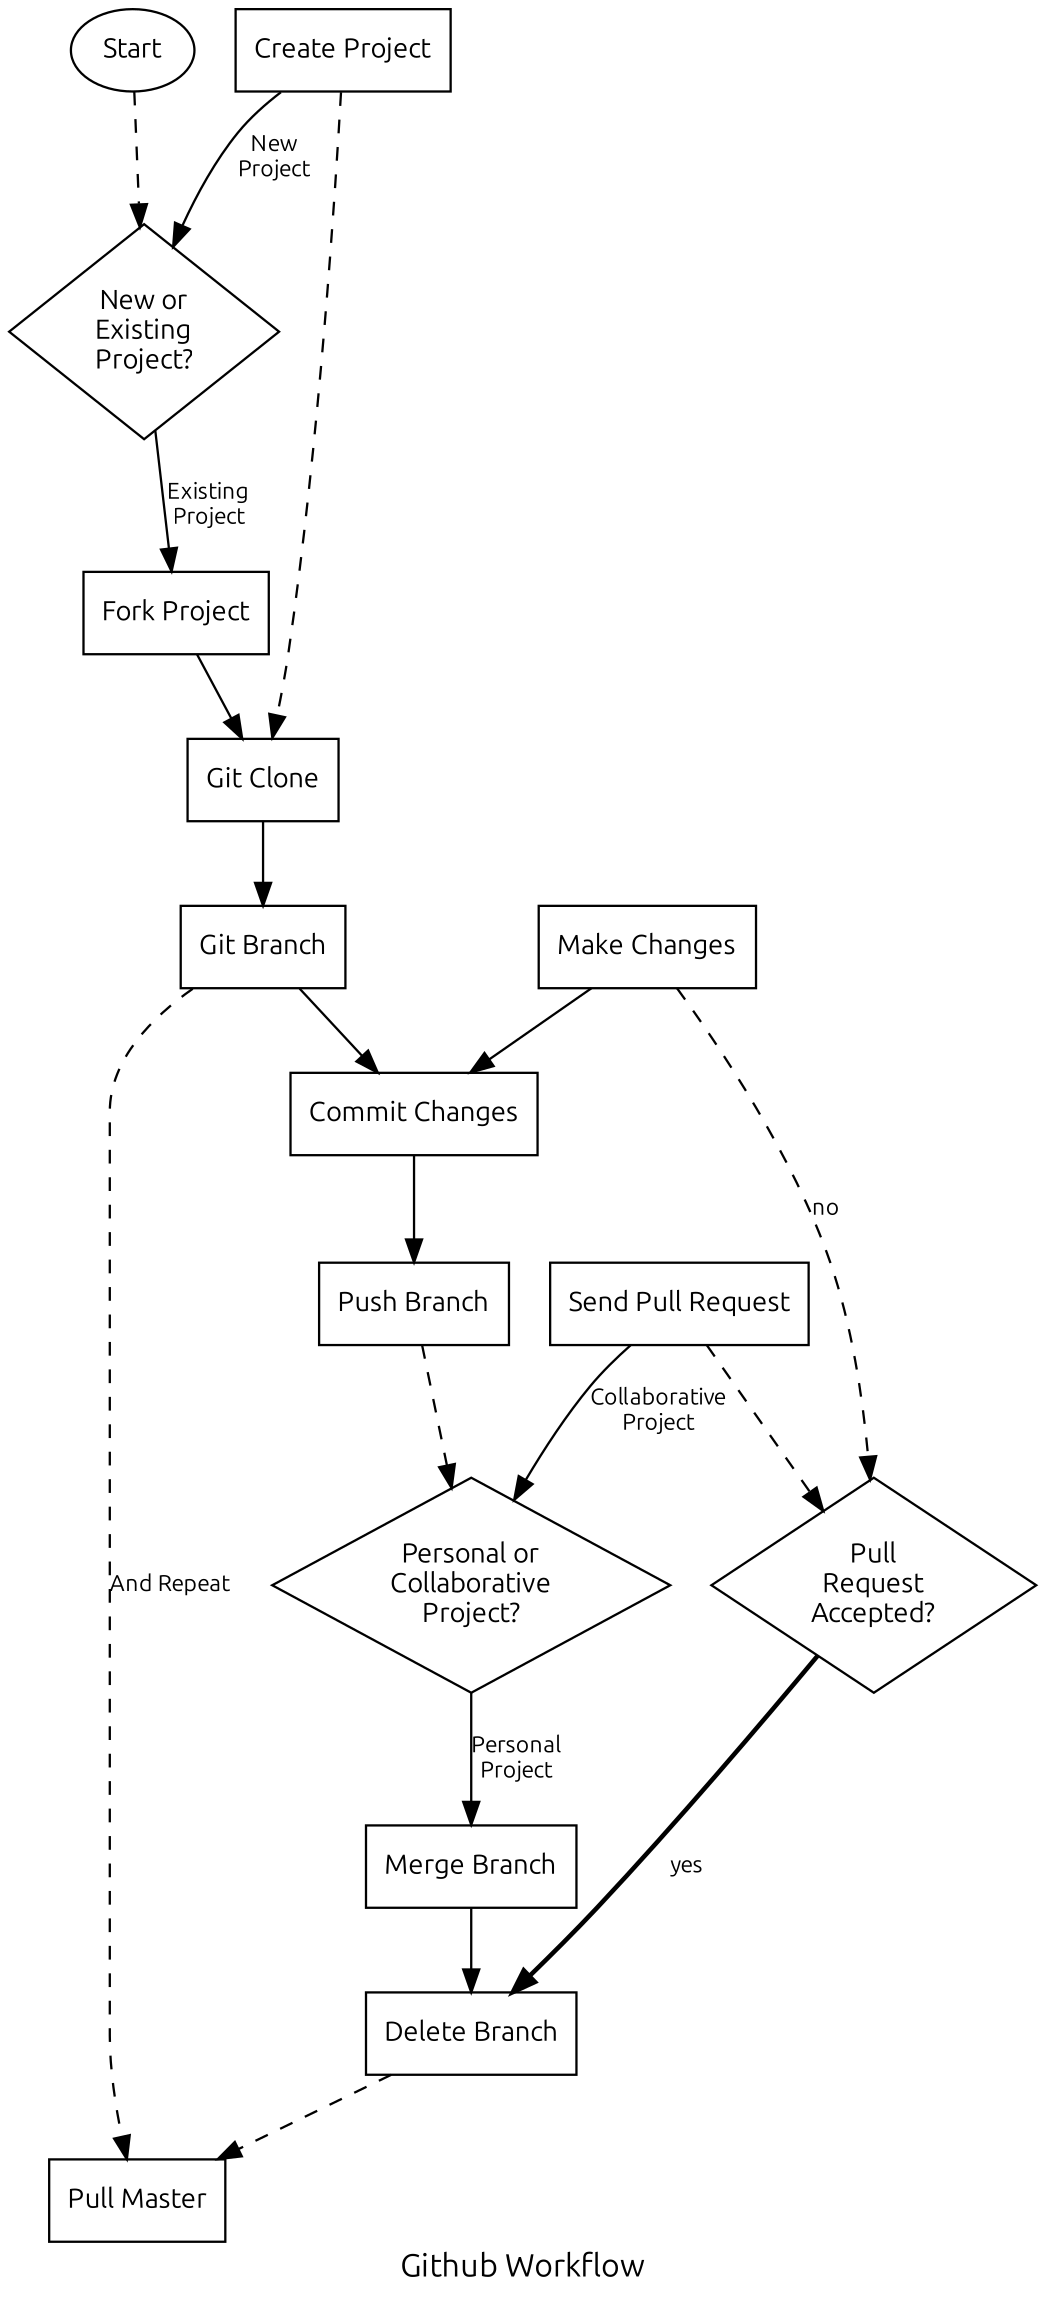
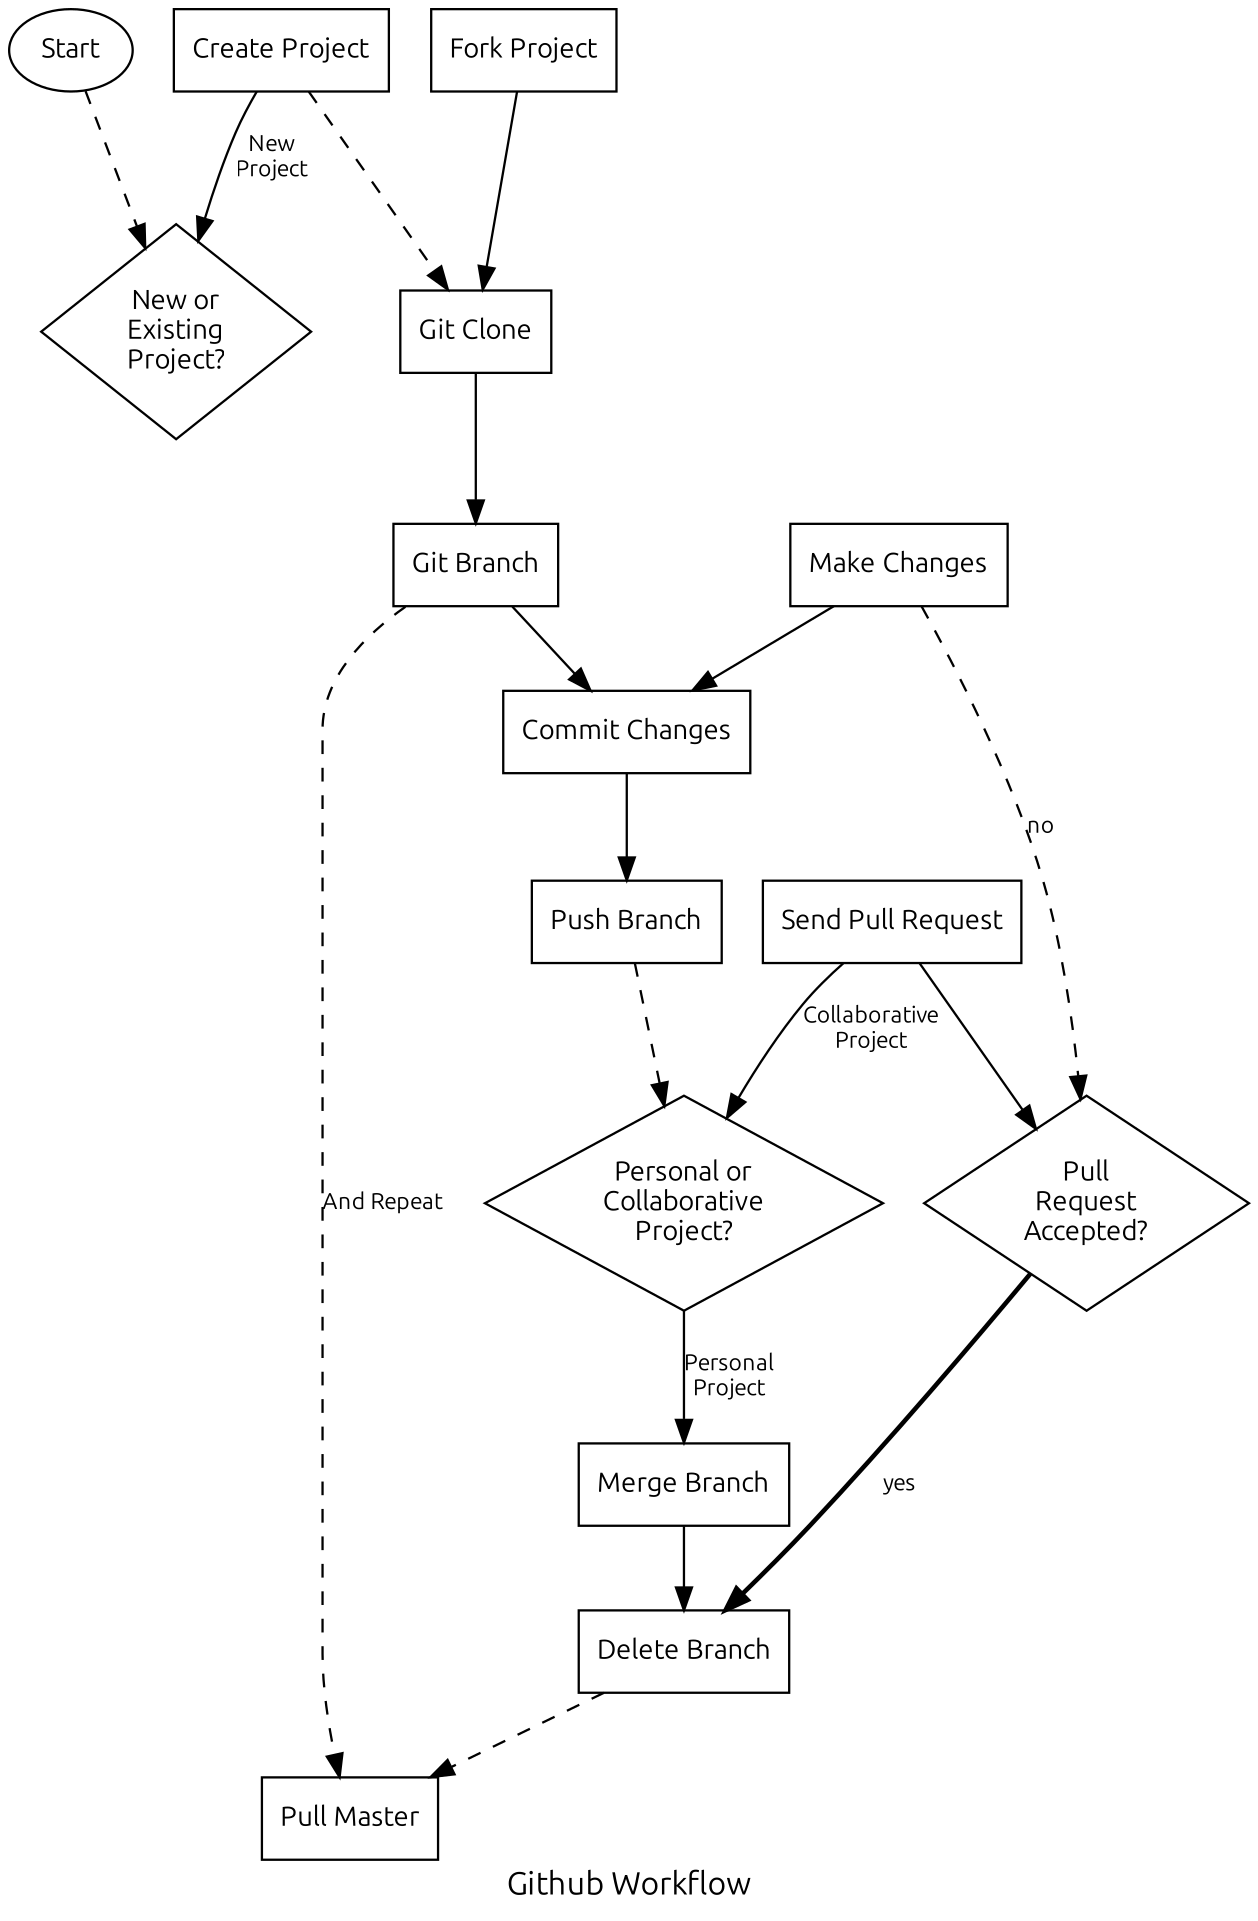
  digraph {
    fontname=Ubuntu
    label="Github Workflow"
    node [fontname=Ubuntu fontsize="12pt" shape=rect]
    edge [fontname=Ubuntu fontsize="10pt" style=solid]
    n1 [label=Start shape=ellipse]
    n2 [label="New or\nExisting\nProject?" shape=diamond]
    n3 [label="Fork Project"]
    n4 [label="Git Clone"]
    n5 [label="Create Project"]
    n6 [label="Git Branch"]
    n7 [label="Commit Changes"]
    n8 [label="Pull Master"]
    n9 [label="Push Branch"]
    n10 [label="Personal or\nCollaborative\nProject?" shape=diamond]
    n11 [label="Merge Branch"]
    n12 [label="Delete Branch"]
    n13 [label="Send Pull Request"]
    n14 [label="Pull\nRequest\nAccepted?" shape=diamond]
    n15 [label="Make Changes"]
    n1 -> n2 [style=dashed]
-   n2 -> n3 [label="Existing\nProject"]
    n3 -> n4
    n4 -> n6
    n5 -> n2 [label="New\nProject"]
    n5 -> n4 [style=dashed]
    n6 -> n7
    n6 -> n8 [label="And Repeat" style=dashed]
    n7 -> n9
    n9 -> n10 [style=dashed]
    n10 -> n11 [label="Personal\nProject"]
    n11 -> n12
    n12 -> n8 [style=dashed]
    n13 -> n10 [label="Collaborative\nProject"]
-   n13 -> n14 [style=dashed]
+   n13 -> n14
    n14 -> n12 [label=yes style=bold]
    n15 -> n7
    n15 -> n14 [label=no style=dashed]
  }
